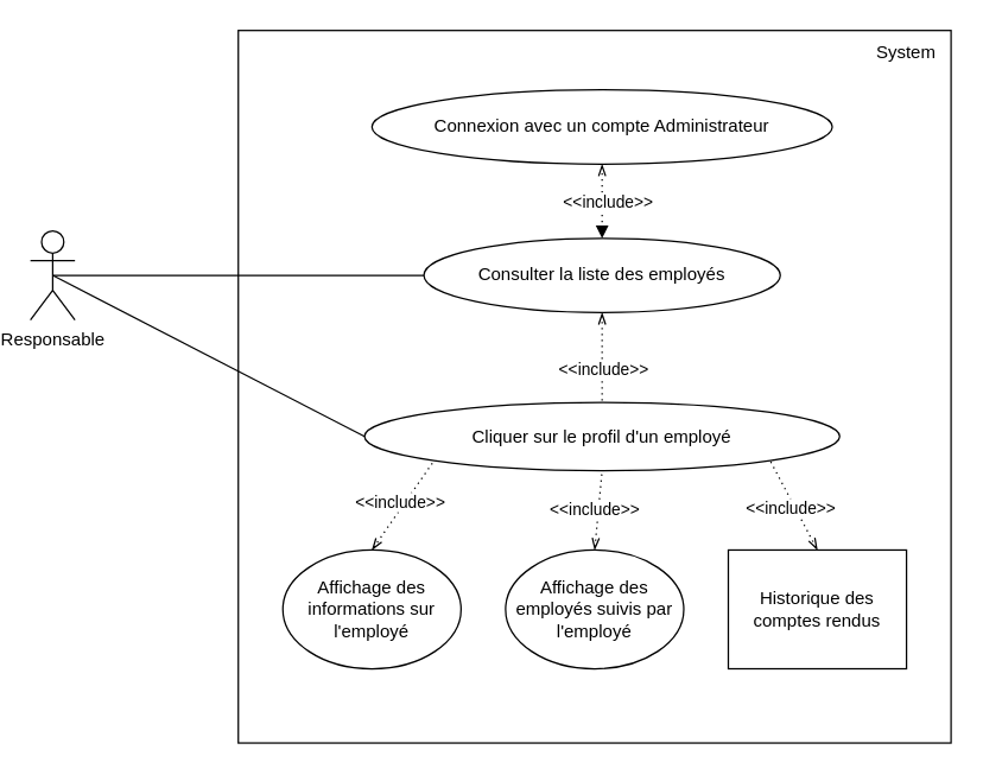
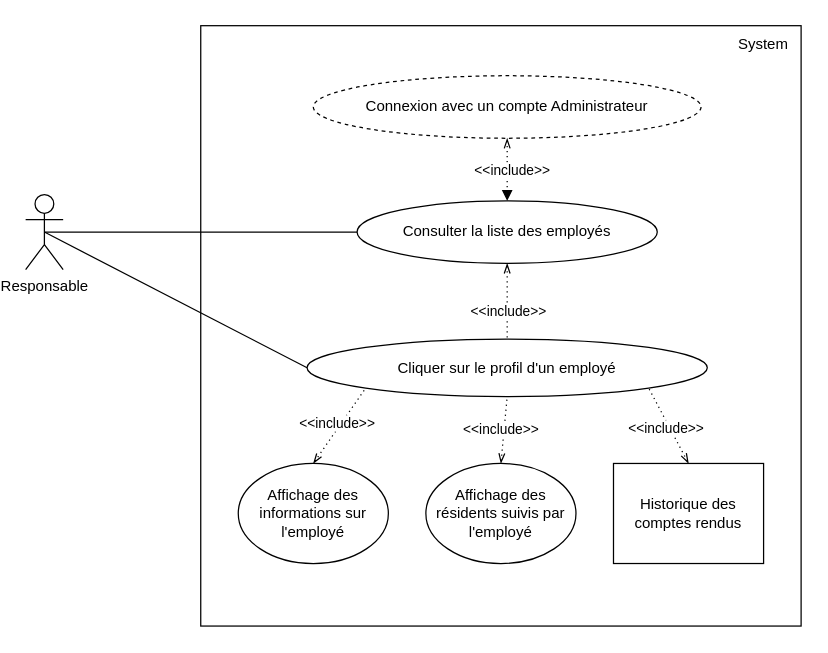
  <mxCell id="0" />
  <mxCell id="1" parent="0" />
  <mxCell id="2" value="" style="whiteSpace=wrap;html=1;aspect=fixed;" parent="1" vertex="1"><mxGeometry x="160" y="20" width="480" height="480" as="geometry" /></mxCell>
  <mxCell id="3" value="Responsable" style="shape=umlActor;verticalLabelPosition=bottom;verticalAlign=top;html=1;outlineConnect=0;" parent="1" vertex="1"><mxGeometry x="20" y="155" width="30" height="60" as="geometry" /></mxCell>
  <mxCell id="4" value="System" style="text;html=1;strokeColor=none;fillColor=none;align=center;verticalAlign=middle;whiteSpace=wrap;rounded=0;" parent="1" vertex="1"><mxGeometry x="580" y="20" width="60" height="30" as="geometry" /></mxCell>
- <mxCell id="5" value="Connexion avec un compte Administrateur" style="ellipse;whiteSpace=wrap;html=1;" parent="1" vertex="1"><mxGeometry x="250" y="60" width="310" height="50" as="geometry" /></mxCell>
+ <mxCell id="5" value="Connexion avec un compte Administrateur" style="ellipse;whiteSpace=wrap;html=1;dashed=1;" parent="1" vertex="1"><mxGeometry x="250" y="60" width="310" height="50" as="geometry" /></mxCell>
  <mxCell id="6" value="Consulter la liste des employés" style="ellipse;whiteSpace=wrap;html=1;" parent="1" vertex="1"><mxGeometry x="285" y="160" width="240" height="50" as="geometry" /></mxCell>
  <mxCell id="7" value="" style="endArrow=block;dashed=1;html=1;dashPattern=1 3;strokeWidth=1;rounded=0;entryX=0.5;entryY=0;entryDx=0;entryDy=0;exitX=0.5;exitY=1;exitDx=0;exitDy=0;startArrow=openThin;startFill=0;" parent="1" source="5" target="6" edge="1"><mxGeometry width="50" height="50" relative="1" as="geometry"><mxPoint x="240" y="280" as="sourcePoint" /><mxPoint x="290" y="230" as="targetPoint" /></mxGeometry></mxCell>
  <mxCell id="8" value="&amp;lt;&amp;lt;include&amp;gt;&amp;gt;" style="edgeLabel;html=1;align=center;verticalAlign=middle;resizable=0;points=[];" parent="7" vertex="1" connectable="0"><mxGeometry y="3" relative="1" as="geometry"><mxPoint as="offset" /></mxGeometry></mxCell>
  <mxCell id="9" value="Cliquer sur le profil d'un employé" style="ellipse;whiteSpace=wrap;html=1;" parent="1" vertex="1"><mxGeometry x="245" y="270.5" width="320" height="46" as="geometry" /></mxCell>
  <mxCell id="10" value="" style="endArrow=none;html=1;rounded=0;strokeWidth=1;entryX=0;entryY=0.5;entryDx=0;entryDy=0;exitX=0.5;exitY=0.5;exitDx=0;exitDy=0;exitPerimeter=0;" parent="1" source="3" target="6" edge="1"><mxGeometry width="50" height="50" relative="1" as="geometry"><mxPoint x="240" y="280" as="sourcePoint" /><mxPoint x="290" y="230" as="targetPoint" /></mxGeometry></mxCell>
  <mxCell id="11" value="" style="endArrow=none;html=1;rounded=0;strokeWidth=1;exitX=0.5;exitY=0.5;exitDx=0;exitDy=0;exitPerimeter=0;entryX=0;entryY=0.5;entryDx=0;entryDy=0;" parent="1" source="3" target="9" edge="1"><mxGeometry width="50" height="50" relative="1" as="geometry"><mxPoint x="240" y="280" as="sourcePoint" /><mxPoint x="290" y="230" as="targetPoint" /></mxGeometry></mxCell>
  <mxCell id="12" value="" style="endArrow=none;dashed=1;html=1;dashPattern=1 3;strokeWidth=1;rounded=0;entryX=0.5;entryY=1;entryDx=0;entryDy=0;startArrow=openThin;startFill=0;exitX=0.5;exitY=0;exitDx=0;exitDy=0;" parent="1" source="19" target="9" edge="1"><mxGeometry width="50" height="50" relative="1" as="geometry"><mxPoint x="400" y="350" as="sourcePoint" /><mxPoint x="415" y="180" as="targetPoint" /></mxGeometry></mxCell>
  <mxCell id="13" value="&amp;lt;&amp;lt;include&amp;gt;&amp;gt;" style="edgeLabel;html=1;align=center;verticalAlign=middle;resizable=0;points=[];" parent="12" vertex="1" connectable="0"><mxGeometry y="3" relative="1" as="geometry"><mxPoint as="offset" /></mxGeometry></mxCell>
  <mxCell id="14" value="" style="endArrow=none;dashed=1;html=1;dashPattern=1 3;strokeWidth=1;rounded=0;entryX=0;entryY=1;entryDx=0;entryDy=0;exitX=0.5;exitY=0;exitDx=0;exitDy=0;startArrow=openThin;startFill=0;" parent="1" source="18" target="9" edge="1"><mxGeometry width="50" height="50" relative="1" as="geometry"><mxPoint x="425" y="140" as="sourcePoint" /><mxPoint x="425" y="190" as="targetPoint" /></mxGeometry></mxCell>
  <mxCell id="15" value="&amp;lt;&amp;lt;include&amp;gt;&amp;gt;" style="edgeLabel;html=1;align=center;verticalAlign=middle;resizable=0;points=[];" parent="14" vertex="1" connectable="0"><mxGeometry y="3" relative="1" as="geometry"><mxPoint as="offset" /></mxGeometry></mxCell>
  <mxCell id="16" value="" style="endArrow=none;dashed=1;html=1;dashPattern=1 3;strokeWidth=1;rounded=0;entryX=1;entryY=1;entryDx=0;entryDy=0;exitX=0.5;exitY=0;exitDx=0;exitDy=0;startArrow=openThin;startFill=0;" parent="1" source="20" target="9" edge="1"><mxGeometry width="50" height="50" relative="1" as="geometry"><mxPoint x="414.8" y="350.16" as="sourcePoint" /><mxPoint x="415" y="310" as="targetPoint" /></mxGeometry></mxCell>
  <mxCell id="17" value="&amp;lt;&amp;lt;include&amp;gt;&amp;gt;" style="edgeLabel;html=1;align=center;verticalAlign=middle;resizable=0;points=[];" parent="16" vertex="1" connectable="0"><mxGeometry y="3" relative="1" as="geometry"><mxPoint as="offset" /></mxGeometry></mxCell>
  <mxCell id="18" value="Affichage des informations sur l'employé" style="ellipse;whiteSpace=wrap;html=1;" parent="1" vertex="1"><mxGeometry x="190" y="370" width="120" height="80" as="geometry" /></mxCell>
- <mxCell id="19" value="Affichage des employés suivis par l'employé" style="ellipse;whiteSpace=wrap;html=1;" parent="1" vertex="1"><mxGeometry x="340" y="370" width="120" height="80" as="geometry" /></mxCell>
+ <mxCell id="19" value="Affichage des résidents suivis par l'employé" style="ellipse;whiteSpace=wrap;html=1;" parent="1" vertex="1"><mxGeometry x="340" y="370" width="120" height="80" as="geometry" /></mxCell>
  <mxCell id="20" value="Historique des comptes rendus" style="whiteSpace=wrap;html=1;rounded=0;" parent="1" vertex="1"><mxGeometry x="490" y="370" width="120" height="80" as="geometry" /></mxCell>
  <mxCell id="21" value="" style="endArrow=none;dashed=1;html=1;dashPattern=1 3;strokeWidth=1;rounded=0;entryX=0.5;entryY=0;entryDx=0;entryDy=0;exitX=0.5;exitY=1;exitDx=0;exitDy=0;startArrow=openThin;startFill=0;" edge="1" parent="1" source="6" target="9"><mxGeometry width="50" height="50" relative="1" as="geometry"><mxPoint x="415" y="130" as="sourcePoint" /><mxPoint x="415" y="180" as="targetPoint" /></mxGeometry></mxCell>
  <mxCell id="22" value="&amp;lt;&amp;lt;include&amp;gt;&amp;gt;" style="edgeLabel;html=1;align=center;verticalAlign=middle;resizable=0;points=[];" vertex="1" connectable="0" parent="21"><mxGeometry y="3" relative="1" as="geometry"><mxPoint x="-3" y="8" as="offset" /></mxGeometry></mxCell>
